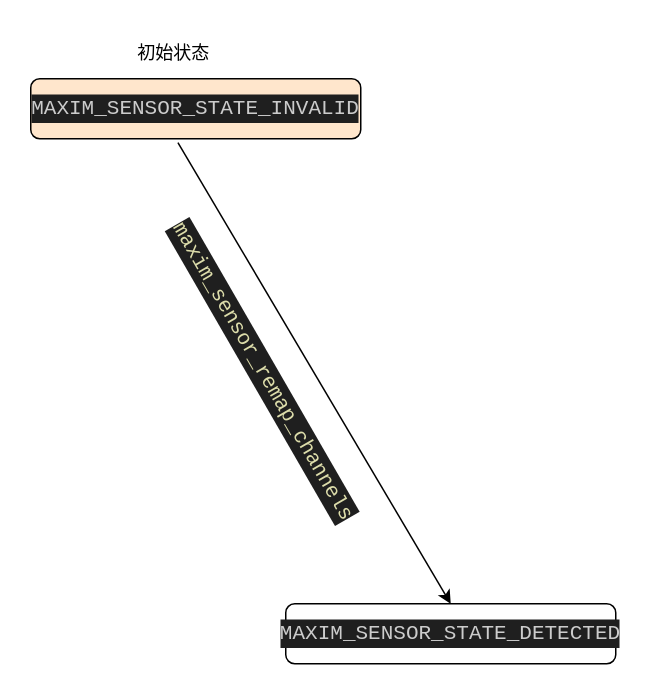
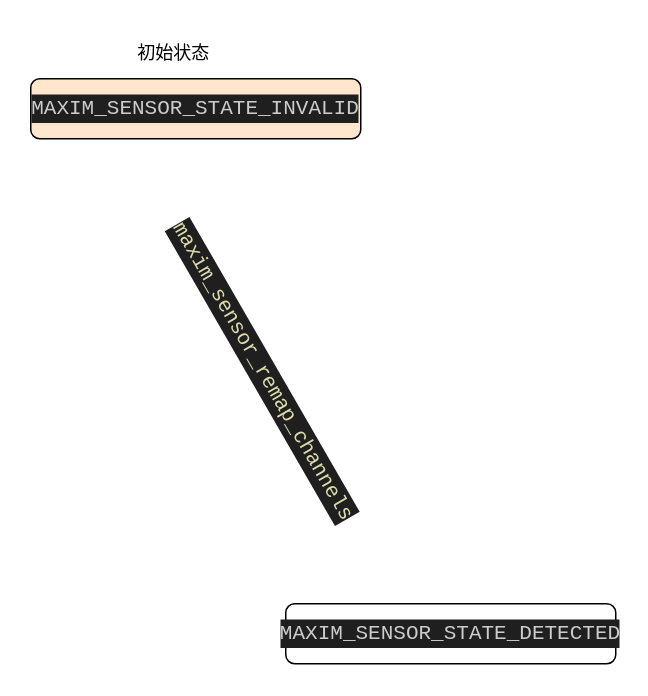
  <mxCell id="0" />
  <mxCell id="1" parent="0" />
  <mxCell id="2" value="&lt;div style=&quot;color: rgb(204, 204, 204); background-color: rgb(31, 31, 31); font-family: Consolas, &amp;quot;Courier New&amp;quot;, monospace; font-size: 14px; line-height: 19px; white-space: pre;&quot;&gt;MAXIM_SENSOR_STATE_DETECTED&lt;/div&gt;" style="rounded=1;whiteSpace=wrap;html=1;" vertex="1" parent="1"><mxGeometry x="190" y="402" width="220" height="40" as="geometry" /></mxCell>
  <mxCell id="3" value="&lt;div style=&quot;color: rgb(204, 204, 204); background-color: rgb(31, 31, 31); font-family: Consolas, &amp;quot;Courier New&amp;quot;, monospace; font-size: 14px; line-height: 19px; white-space: pre;&quot;&gt;MAXIM_SENSOR_STATE_INVALID&lt;/div&gt;" style="rounded=1;whiteSpace=wrap;html=1;fillColor=#ffe6cc;" vertex="1" parent="1"><mxGeometry x="20" y="52" width="220" height="40" as="geometry" /></mxCell>
  <mxCell id="4" value="初始状态" style="text;html=1;align=center;verticalAlign=middle;resizable=0;points=[];autosize=1;strokeColor=none;fillColor=none;" vertex="1" parent="1"><mxGeometry x="80" y="20" width="70" height="30" as="geometry" /></mxCell>
- <mxCell id="5" value="" style="endArrow=classic;html=1;rounded=0;exitX=0.446;exitY=1.065;exitDx=0;exitDy=0;exitPerimeter=0;entryX=0.5;entryY=0;entryDx=0;entryDy=0;" edge="1" parent="1" source="3" target="2"><mxGeometry width="50" height="50" relative="1" as="geometry"><mxPoint x="130" y="182" as="sourcePoint" /><mxPoint x="180" y="132" as="targetPoint" /></mxGeometry></mxCell>
  <mxCell id="6" value="&lt;div style=&quot;color: rgb(204, 204, 204); background-color: rgb(31, 31, 31); font-family: Consolas, &amp;quot;Courier New&amp;quot;, monospace; font-size: 14px; line-height: 19px; white-space-collapse: preserve;&quot;&gt;&lt;span style=&quot;color: #dcdcaa;&quot;&gt;maxim_sensor_remap_channels&lt;/span&gt;&lt;/div&gt;" style="text;html=1;align=center;verticalAlign=middle;resizable=0;points=[];autosize=1;strokeColor=none;fillColor=none;rotation=60;" vertex="1" parent="1"><mxGeometry x="60" y="232" width="230" height="30" as="geometry" /></mxCell>
